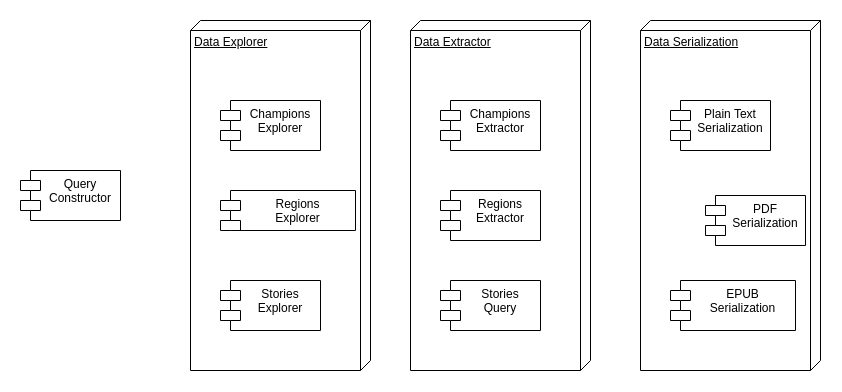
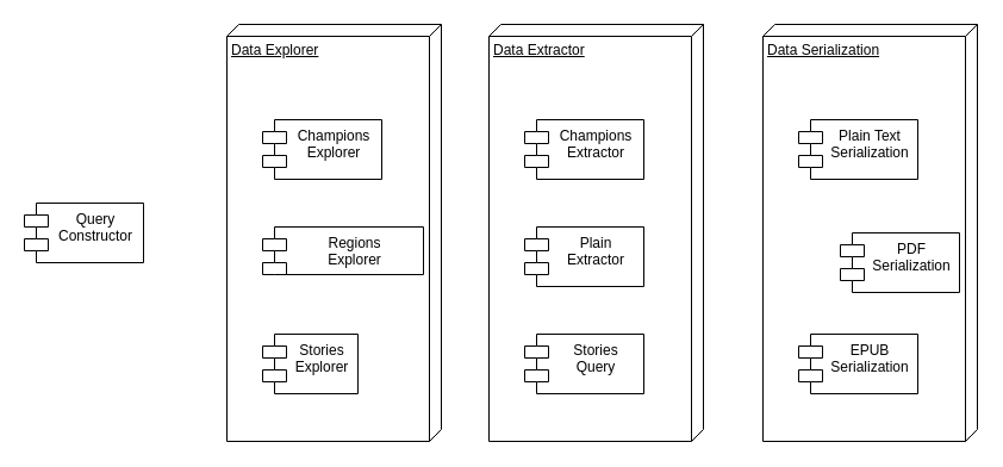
  <mxCell id="0" />
  <mxCell id="1" parent="0" />
  <mxCell id="2" value="Data Extractor" style="verticalAlign=top;align=left;spacingTop=8;spacingLeft=2;spacingRight=12;shape=cube;size=10;direction=south;fontStyle=4;html=1;" vertex="1" parent="1"><mxGeometry x="410" y="20" width="180" height="350" as="geometry" /></mxCell>
  <mxCell id="3" value="Data Explorer" style="verticalAlign=top;align=left;spacingTop=8;spacingLeft=2;spacingRight=12;shape=cube;size=10;direction=south;fontStyle=4;html=1;" vertex="1" parent="1"><mxGeometry x="190" y="20" width="180" height="350" as="geometry" /></mxCell>
  <mxCell id="4" value="Query&#10;Constructor" style="shape=module;align=left;spacingLeft=20;align=center;verticalAlign=top;" vertex="1" parent="1"><mxGeometry x="20" y="170" width="100" height="50" as="geometry" /></mxCell>
  <mxCell id="5" value="Champions&#10;Explorer" style="shape=module;align=left;spacingLeft=20;align=center;verticalAlign=top;" vertex="1" parent="1"><mxGeometry x="220" y="100" width="100" height="50" as="geometry" /></mxCell>
  <mxCell id="6" value="Regions&#10;Explorer" style="shape=module;align=left;spacingLeft=20;align=center;verticalAlign=top;" vertex="1" parent="1"><mxGeometry x="220" y="190" width="135" height="40" as="geometry" /></mxCell>
- <mxCell id="7" value="Stories&#10;Explorer" style="shape=module;align=left;spacingLeft=20;align=center;verticalAlign=top;" vertex="1" parent="1"><mxGeometry x="220" y="280" width="100" height="50" as="geometry" /></mxCell>
+ <mxCell id="7" value="Stories&#10;Explorer" style="shape=module;align=left;spacingLeft=20;align=center;verticalAlign=top;" vertex="1" parent="1"><mxGeometry x="220" y="280" width="80" height="50" as="geometry" /></mxCell>
  <mxCell id="8" value="Champions&#10;Extractor" style="shape=module;align=left;spacingLeft=20;align=center;verticalAlign=top;" vertex="1" parent="1"><mxGeometry x="440" y="100" width="100" height="50" as="geometry" /></mxCell>
- <mxCell id="9" value="Regions&#10;Extractor" style="shape=module;align=left;spacingLeft=20;align=center;verticalAlign=top;" vertex="1" parent="1"><mxGeometry x="440" y="190" width="100" height="50" as="geometry" /></mxCell>
+ <mxCell id="9" value="Plain&#10;Extractor" style="shape=module;align=left;spacingLeft=20;align=center;verticalAlign=top;" vertex="1" parent="1"><mxGeometry x="440" y="190" width="100" height="50" as="geometry" /></mxCell>
  <mxCell id="10" value="Stories&#10;Query" style="shape=module;align=left;spacingLeft=20;align=center;verticalAlign=top;" vertex="1" parent="1"><mxGeometry x="440" y="280" width="100" height="50" as="geometry" /></mxCell>
  <mxCell id="11" value="Data Serialization" style="verticalAlign=top;align=left;spacingTop=8;spacingLeft=2;spacingRight=12;shape=cube;size=10;direction=south;fontStyle=4;html=1;" vertex="1" parent="1"><mxGeometry x="640" y="20" width="180" height="350" as="geometry" /></mxCell>
  <mxCell id="12" value="Plain Text&#10;Serialization" style="shape=module;align=left;spacingLeft=20;align=center;verticalAlign=top;" vertex="1" parent="1"><mxGeometry x="670" y="100" width="100" height="50" as="geometry" /></mxCell>
  <mxCell id="13" value="PDF&#10;Serialization" style="shape=module;align=left;spacingLeft=20;align=center;verticalAlign=top;" vertex="1" parent="1"><mxGeometry x="705" y="195" width="100" height="50" as="geometry" /></mxCell>
- <mxCell id="14" value="EPUB&#10;Serialization" style="shape=module;align=left;spacingLeft=20;align=center;verticalAlign=top;" vertex="1" parent="1"><mxGeometry x="670" y="280" width="125" height="50" as="geometry" /></mxCell>
+ <mxCell id="14" value="EPUB&#10;Serialization" style="shape=module;align=left;spacingLeft=20;align=center;verticalAlign=top;" vertex="1" parent="1"><mxGeometry x="670" y="280" width="100" height="50" as="geometry" /></mxCell>
